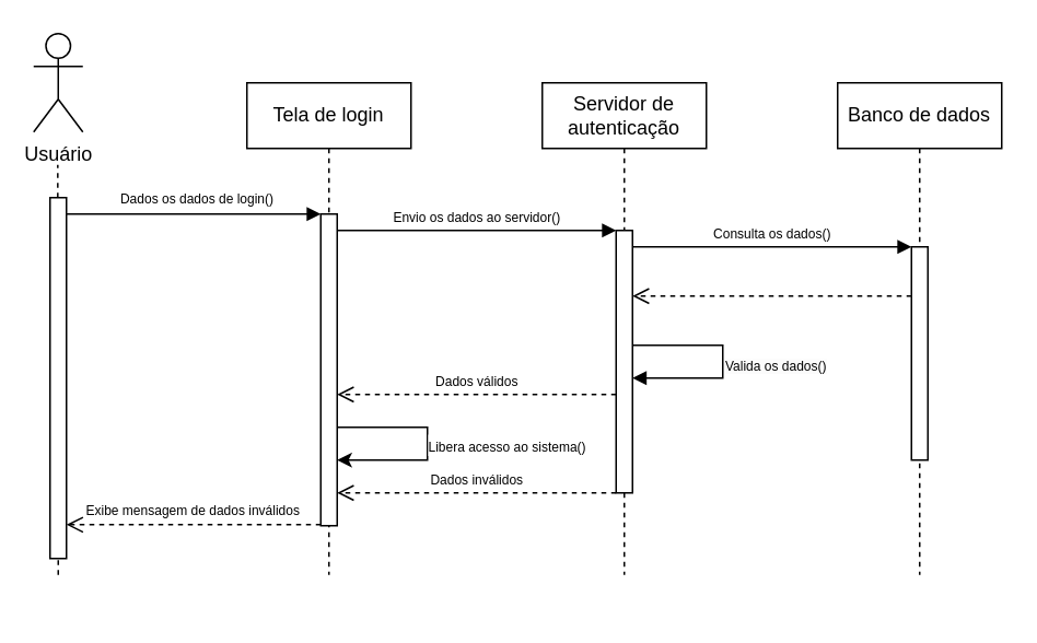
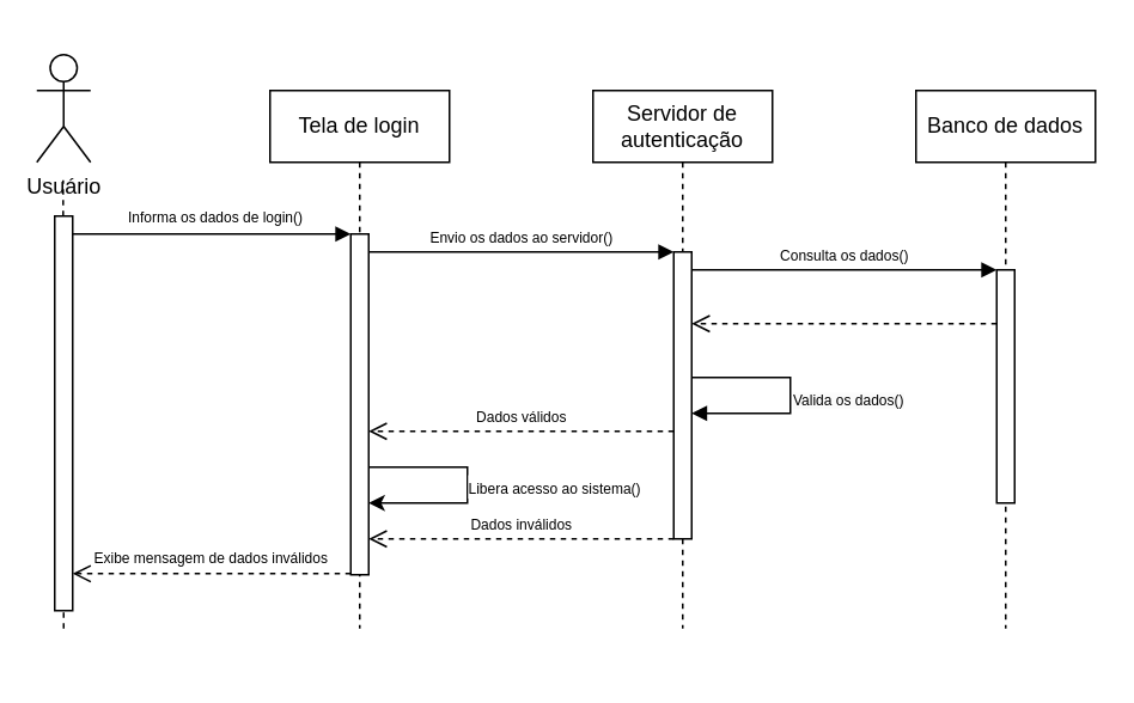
  <mxCell id="0" />
  <mxCell id="1" parent="0" />
  <mxCell id="2" value="Tela de login" style="shape=umlLifeline;perimeter=lifelinePerimeter;whiteSpace=wrap;html=1;container=0;dropTarget=0;collapsible=0;recursiveResize=0;outlineConnect=0;portConstraint=eastwest;newEdgeStyle={&quot;edgeStyle&quot;:&quot;elbowEdgeStyle&quot;,&quot;elbow&quot;:&quot;vertical&quot;,&quot;curved&quot;:0,&quot;rounded&quot;:0};" parent="1" vertex="1"><mxGeometry x="150" y="50" width="100" height="300" as="geometry" /></mxCell>
  <mxCell id="3" value="Servidor de autenticação" style="shape=umlLifeline;perimeter=lifelinePerimeter;whiteSpace=wrap;html=1;container=0;dropTarget=0;collapsible=0;recursiveResize=0;outlineConnect=0;portConstraint=eastwest;newEdgeStyle={&quot;edgeStyle&quot;:&quot;elbowEdgeStyle&quot;,&quot;elbow&quot;:&quot;vertical&quot;,&quot;curved&quot;:0,&quot;rounded&quot;:0};" parent="1" vertex="1"><mxGeometry x="330" y="50" width="100" height="300" as="geometry" /></mxCell>
  <mxCell id="4" value="" style="html=1;points=[];perimeter=orthogonalPerimeter;outlineConnect=0;targetShapes=umlLifeline;portConstraint=eastwest;newEdgeStyle={&quot;edgeStyle&quot;:&quot;elbowEdgeStyle&quot;,&quot;elbow&quot;:&quot;vertical&quot;,&quot;curved&quot;:0,&quot;rounded&quot;:0};" parent="3" vertex="1"><mxGeometry x="45" y="90" width="10" height="160" as="geometry" /></mxCell>
  <mxCell id="5" value="&lt;font style=&quot;font-size: 8px;&quot;&gt;Envio os dados ao servidor()&lt;/font&gt;" style="html=1;verticalAlign=bottom;endArrow=block;edgeStyle=elbowEdgeStyle;elbow=vertical;curved=0;rounded=0;" parent="1" target="4" edge="1"><mxGeometry relative="1" as="geometry"><mxPoint x="205" y="140" as="sourcePoint" /><Array as="points"><mxPoint x="290" y="140" /></Array><mxPoint x="360" y="140" as="targetPoint" /></mxGeometry></mxCell>
  <mxCell id="6" value="&lt;font style=&quot;font-size: 8px;&quot;&gt;Dados válidos&lt;/font&gt;" style="html=1;verticalAlign=bottom;endArrow=open;dashed=1;endSize=8;edgeStyle=elbowEdgeStyle;elbow=vertical;curved=0;rounded=0;" parent="1" source="4" target="8" edge="1"><mxGeometry relative="1" as="geometry"><mxPoint x="305" y="215" as="targetPoint" /><Array as="points"><mxPoint x="290" y="240" /><mxPoint x="300" y="290" /></Array></mxGeometry></mxCell>
- <mxCell id="7" value="Usuário" style="shape=umlActor;verticalLabelPosition=bottom;verticalAlign=top;html=1;outlineConnect=0;" parent="1" vertex="1"><mxGeometry x="20" y="20" width="30" height="60" as="geometry" /></mxCell>
+ <mxCell id="7" value="Usuário" style="shape=umlActor;verticalLabelPosition=bottom;verticalAlign=top;html=1;outlineConnect=0;" parent="1" vertex="1"><mxGeometry x="20" y="30" width="30" height="60" as="geometry" /></mxCell>
  <mxCell id="8" value="" style="html=1;points=[];perimeter=orthogonalPerimeter;outlineConnect=0;targetShapes=umlLifeline;portConstraint=eastwest;newEdgeStyle={&quot;edgeStyle&quot;:&quot;elbowEdgeStyle&quot;,&quot;elbow&quot;:&quot;vertical&quot;,&quot;curved&quot;:0,&quot;rounded&quot;:0};" parent="1" vertex="1"><mxGeometry x="195" y="130" width="10" height="190" as="geometry" /></mxCell>
  <mxCell id="9" value="" style="endArrow=none;dashed=1;html=1;rounded=0;" parent="1" source="11" edge="1"><mxGeometry width="50" height="50" relative="1" as="geometry"><mxPoint x="35" y="340" as="sourcePoint" /><mxPoint x="34.71" y="100" as="targetPoint" /></mxGeometry></mxCell>
  <mxCell id="10" value="" style="endArrow=none;dashed=1;html=1;rounded=0;" parent="1" target="11" edge="1"><mxGeometry width="50" height="50" relative="1" as="geometry"><mxPoint x="35" y="350" as="sourcePoint" /><mxPoint x="34.71" y="100" as="targetPoint" /></mxGeometry></mxCell>
  <mxCell id="11" value="" style="html=1;points=[];perimeter=orthogonalPerimeter;outlineConnect=0;targetShapes=umlLifeline;portConstraint=eastwest;newEdgeStyle={&quot;edgeStyle&quot;:&quot;elbowEdgeStyle&quot;,&quot;elbow&quot;:&quot;vertical&quot;,&quot;curved&quot;:0,&quot;rounded&quot;:0};" parent="1" vertex="1"><mxGeometry x="30" y="120" width="10" height="220" as="geometry" /></mxCell>
  <mxCell id="12" value="" style="endArrow=block;html=1;rounded=0;endFill=1;" parent="1" edge="1"><mxGeometry width="50" height="50" relative="1" as="geometry"><mxPoint x="40" y="130" as="sourcePoint" /><mxPoint x="195" y="130" as="targetPoint" /></mxGeometry></mxCell>
- <mxCell id="13" value="&lt;font style=&quot;font-size: 8px;&quot;&gt;Dados os dados de login()&lt;/font&gt;" style="text;html=1;align=center;verticalAlign=middle;whiteSpace=wrap;rounded=0;" parent="1" vertex="1"><mxGeometry x="70" y="110" width="100" height="20" as="geometry" /></mxCell>
+ <mxCell id="13" value="&lt;font style=&quot;font-size: 8px;&quot;&gt;Informa os dados de login()&lt;/font&gt;" style="text;html=1;align=center;verticalAlign=middle;whiteSpace=wrap;rounded=0;" parent="1" vertex="1"><mxGeometry x="70" y="110" width="100" height="20" as="geometry" /></mxCell>
  <mxCell id="14" value="Banco de dados" style="shape=umlLifeline;perimeter=lifelinePerimeter;whiteSpace=wrap;html=1;container=0;dropTarget=0;collapsible=0;recursiveResize=0;outlineConnect=0;portConstraint=eastwest;newEdgeStyle={&quot;edgeStyle&quot;:&quot;elbowEdgeStyle&quot;,&quot;elbow&quot;:&quot;vertical&quot;,&quot;curved&quot;:0,&quot;rounded&quot;:0};" parent="1" vertex="1"><mxGeometry x="510" y="50" width="100" height="300" as="geometry" /></mxCell>
  <mxCell id="15" value="" style="html=1;points=[];perimeter=orthogonalPerimeter;outlineConnect=0;targetShapes=umlLifeline;portConstraint=eastwest;newEdgeStyle={&quot;edgeStyle&quot;:&quot;elbowEdgeStyle&quot;,&quot;elbow&quot;:&quot;vertical&quot;,&quot;curved&quot;:0,&quot;rounded&quot;:0};" parent="14" vertex="1"><mxGeometry x="45" y="100" width="10" height="130" as="geometry" /></mxCell>
  <mxCell id="16" value="&lt;font style=&quot;font-size: 8px;&quot;&gt;Consulta os dados()&lt;/font&gt;" style="html=1;verticalAlign=bottom;endArrow=block;edgeStyle=elbowEdgeStyle;elbow=vertical;curved=0;rounded=0;" parent="1" target="15" edge="1"><mxGeometry relative="1" as="geometry"><mxPoint x="385" y="150" as="sourcePoint" /><Array as="points"><mxPoint x="475" y="150" /></Array><mxPoint x="560" y="150" as="targetPoint" /></mxGeometry></mxCell>
  <mxCell id="17" value="" style="html=1;verticalAlign=bottom;endArrow=open;dashed=1;endSize=8;edgeStyle=elbowEdgeStyle;elbow=vertical;curved=0;rounded=0;" parent="1" source="15" target="4" edge="1"><mxGeometry relative="1" as="geometry"><mxPoint x="405" y="180" as="targetPoint" /><Array as="points"><mxPoint x="500" y="180" /></Array><mxPoint x="580" y="180" as="sourcePoint" /></mxGeometry></mxCell>
  <mxCell id="18" value="" style="endArrow=classic;html=1;rounded=0;fontSize=8;" parent="1" target="8" edge="1"><mxGeometry width="50" height="50" relative="1" as="geometry"><mxPoint x="205" y="260" as="sourcePoint" /><mxPoint x="205" y="290" as="targetPoint" /><Array as="points"><mxPoint x="260" y="260" /><mxPoint x="260" y="280" /></Array></mxGeometry></mxCell>
  <mxCell id="19" value="&lt;font style=&quot;font-size: 8px;&quot;&gt;Libera acesso ao sistema()&lt;/font&gt;" style="edgeLabel;html=1;align=left;verticalAlign=middle;resizable=0;points=[];" parent="18" vertex="1" connectable="0"><mxGeometry x="-0.09" y="-1" relative="1" as="geometry"><mxPoint y="6" as="offset" /></mxGeometry></mxCell>
  <mxCell id="20" value="&lt;font style=&quot;font-size: 8px;&quot;&gt;Dados inválidos&lt;/font&gt;" style="html=1;verticalAlign=bottom;endArrow=open;dashed=1;endSize=8;edgeStyle=elbowEdgeStyle;elbow=vertical;curved=0;rounded=0;" parent="1" edge="1"><mxGeometry relative="1" as="geometry"><mxPoint x="205" y="300" as="targetPoint" /><Array as="points"><mxPoint x="290" y="300" /><mxPoint x="300" y="350" /></Array><mxPoint x="375" y="300" as="sourcePoint" /></mxGeometry></mxCell>
  <mxCell id="21" value="&lt;font style=&quot;font-size: 8px;&quot;&gt;Exibe mensagem de dados inválidos&lt;/font&gt;" style="html=1;verticalAlign=bottom;endArrow=open;dashed=1;endSize=8;edgeStyle=elbowEdgeStyle;elbow=vertical;curved=0;rounded=0;" parent="1" edge="1"><mxGeometry relative="1" as="geometry"><mxPoint x="40" y="319" as="targetPoint" /><Array as="points"><mxPoint x="110" y="319.39" /><mxPoint x="120" y="369.39" /></Array><mxPoint x="195" y="319.39" as="sourcePoint" /></mxGeometry></mxCell>
  <mxCell id="22" value="" style="html=1;verticalAlign=bottom;endArrow=block;edgeStyle=elbowEdgeStyle;elbow=vertical;curved=0;rounded=0;" parent="1" source="4" target="4" edge="1"><mxGeometry relative="1" as="geometry"><mxPoint x="390" y="214.71" as="sourcePoint" /><Array as="points"><mxPoint x="440" y="230" /></Array><mxPoint x="560" y="214.71" as="targetPoint" /></mxGeometry></mxCell>
  <mxCell id="23" value="&lt;span style=&quot;font-size: 8px; background-color: rgb(251, 251, 251);&quot;&gt;Valida os dados()&lt;/span&gt;" style="edgeLabel;html=1;align=left;verticalAlign=middle;resizable=0;points=[];" parent="22" vertex="1" connectable="0"><mxGeometry x="-0.127" relative="1" as="geometry"><mxPoint y="9" as="offset" /></mxGeometry></mxCell>
